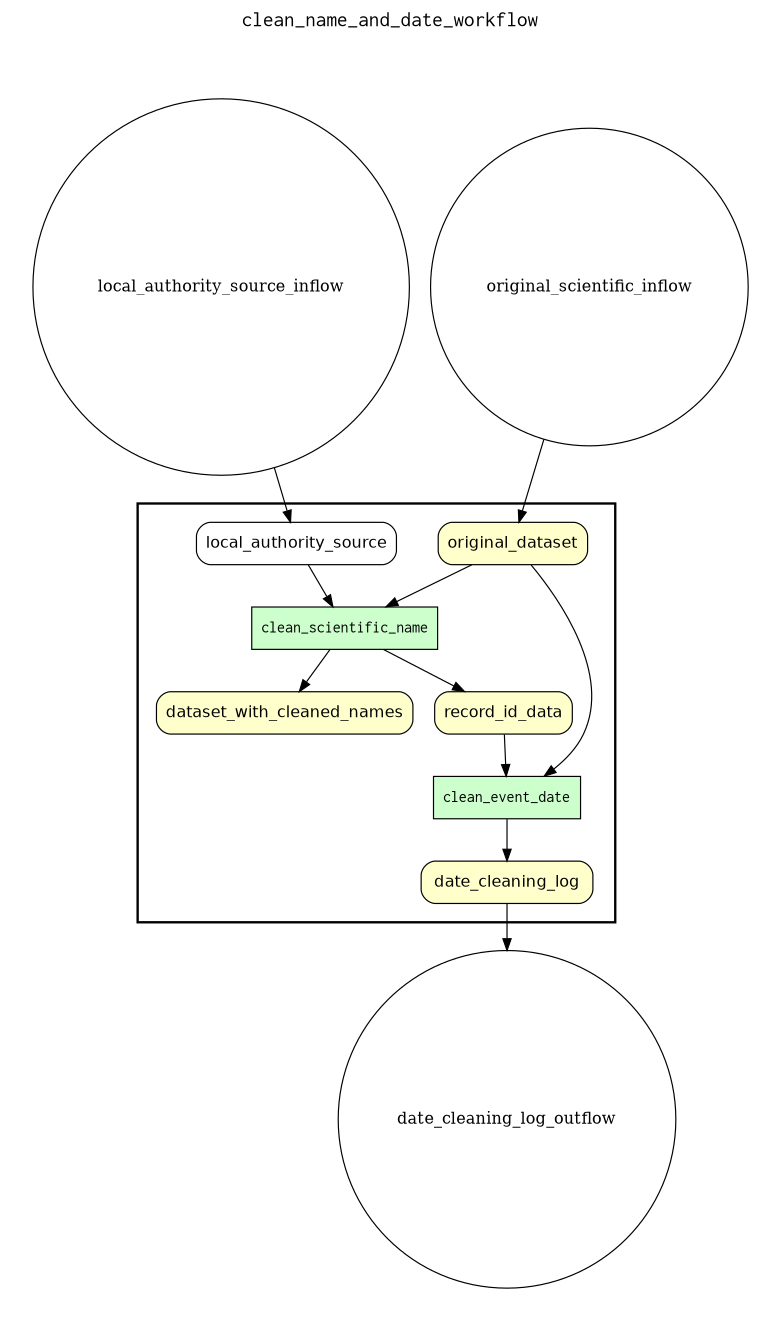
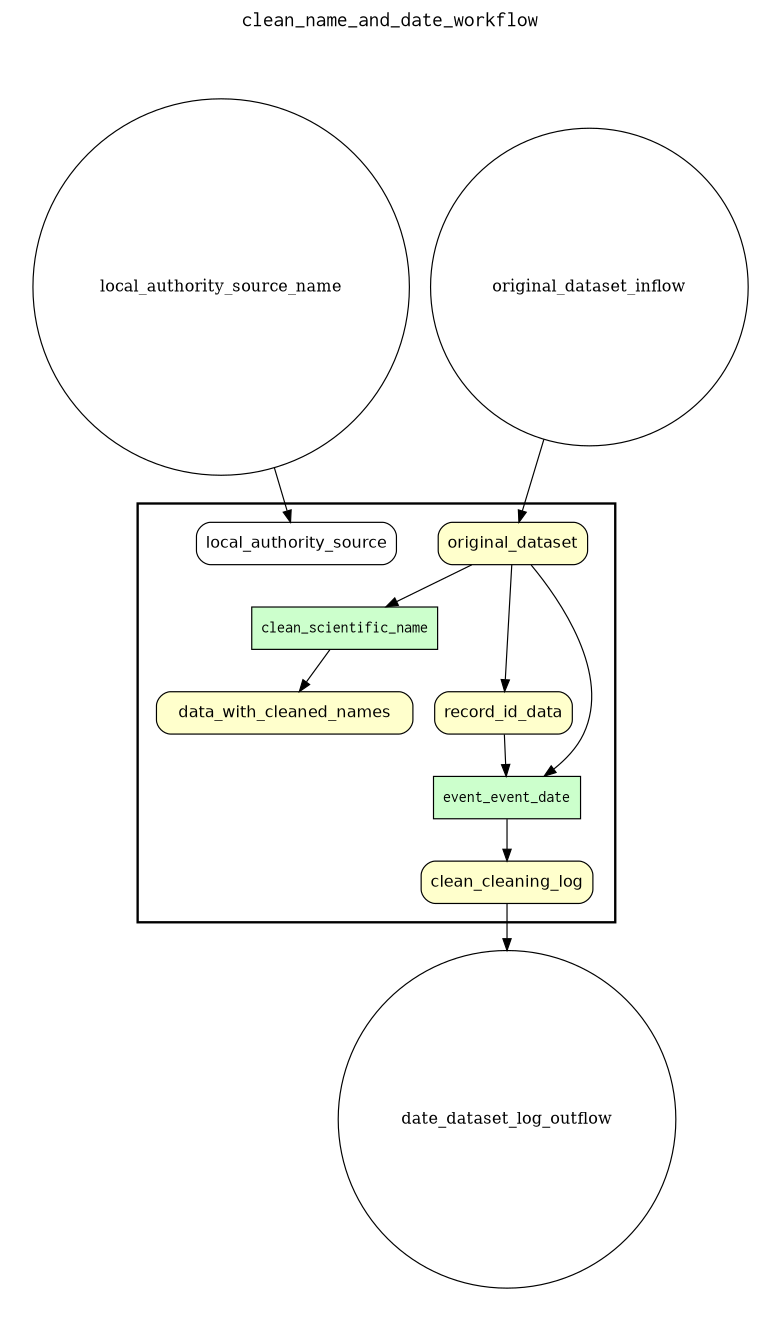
  digraph {
    fontname=Courier
    fontsize=18
    label=clean_name_and_date_workflow
    labelloc=t
    rankdir=TB
    node [fillcolor="#FFFFCC" fontname=Helvetica peripheries=1 shape=box style="rounded,filled"]
    clean_scientific_name [fillcolor="#CCFFCC" fontname=Courier style=filled]
-   clean_event_date [fillcolor="#CCFFCC" fontname=Courier style=filled]
+   clean_event_date [fillcolor="#CCFFCC" fontname=Courier style=filled label=event_event_date]
    original_dataset
-   data_with_cleaned_names [label=dataset_with_cleaned_names]
+   data_with_cleaned_names
    record_id_data
-   date_cleaning_log
+   date_cleaning_log [label=clean_cleaning_log]
    local_authority_source [fillcolor="#FFFFFF"]
-   original_dataset_inflow [fillcolor="#FFFFFF" shape=circle width=0.2 label=original_scientific_inflow fontname="" style=""]
-   local_authority_source_inflow [fillcolor="#FFFFFF" shape=circle width=0.2 fontname="" style=""]
-   date_cleaning_log_outflow [fillcolor="#FFFFFF" shape=circle width=0.2 fontname="" style=""]
+   original_dataset_inflow [fillcolor="#FFFFFF" shape=circle width=0.2 fontname="" style=""]
+   local_authority_source_inflow [fillcolor="#FFFFFF" shape=circle width=0.2 label=local_authority_source_name fontname="" style=""]
+   date_cleaning_log_outflow [fillcolor="#FFFFFF" shape=circle width=0.2 label=date_dataset_log_outflow fontname="" style=""]
    subgraph cluster_1 {
      color=black
      label=""
      penwidth=2
      subgraph cluster_2 {
        color=white
        label=""
        penwidth=2
        clean_scientific_name
        clean_event_date
        original_dataset
        data_with_cleaned_names
        record_id_data
        date_cleaning_log
        local_authority_source
      }
    }
    subgraph cluster_3 {
      color=white
      label=""
      penwidth=2
      subgraph cluster_4 {
        color=white
        label=""
        penwidth=2
        original_dataset_inflow
        local_authority_source_inflow
      }
    }
    subgraph cluster_5 {
      color=white
      label=""
      penwidth=2
      subgraph cluster_6 {
        color=white
        label=""
        penwidth=2
        date_cleaning_log_outflow
      }
    }
    clean_scientific_name -> data_with_cleaned_names
-   clean_scientific_name -> record_id_data
+   original_dataset -> record_id_data
    clean_event_date -> date_cleaning_log
    original_dataset -> clean_scientific_name
    original_dataset -> clean_event_date
    record_id_data -> clean_event_date
    date_cleaning_log -> date_cleaning_log_outflow
-   local_authority_source -> clean_scientific_name
    original_dataset_inflow -> original_dataset
    local_authority_source_inflow -> local_authority_source
  }
